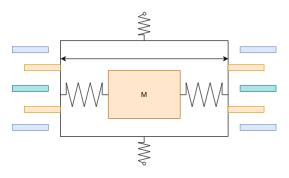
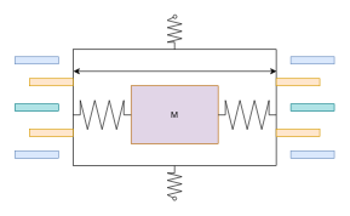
  <mxCell id="0" />
  <mxCell id="1" parent="0" />
  <mxCell id="2" value="" style="rounded=0;whiteSpace=wrap;html=1;" vertex="1" parent="1"><mxGeometry x="100" y="67.5" width="280" height="160" as="geometry" /></mxCell>
- <mxCell id="3" value="M" style="rounded=0;whiteSpace=wrap;html=1;fillColor=#ffe6cc;strokeColor=#b46504;" vertex="1" parent="1"><mxGeometry x="180" y="117.5" width="120" height="80" as="geometry" /></mxCell>
+ <mxCell id="3" value="M" style="rounded=0;whiteSpace=wrap;html=1;fillColor=#e1d5e7;strokeColor=#b46504;" vertex="1" parent="1"><mxGeometry x="180" y="117.5" width="120" height="80" as="geometry" /></mxCell>
  <mxCell id="4" value="" style="endArrow=classic;startArrow=classic;html=1;rounded=0;" edge="1" parent="1"><mxGeometry width="50" height="50" relative="1" as="geometry"><mxPoint x="100.5" y="97.5" as="sourcePoint" /><mxPoint x="380.5" y="97.5" as="targetPoint" /></mxGeometry></mxCell>
  <mxCell id="5" value="" style="rounded=0;whiteSpace=wrap;html=1;fillColor=#dae8fc;strokeColor=#6c8ebf;" vertex="1" parent="1"><mxGeometry x="400" y="207.5" width="60" height="10" as="geometry" /></mxCell>
  <mxCell id="6" value="" style="rounded=0;whiteSpace=wrap;html=1;fillColor=#ffe6cc;strokeColor=#d79b00;" vertex="1" parent="1"><mxGeometry x="380" y="177.5" width="60" height="10" as="geometry" /></mxCell>
  <mxCell id="7" value="" style="rounded=0;whiteSpace=wrap;html=1;fillColor=#b0e3e6;strokeColor=#0e8088;" vertex="1" parent="1"><mxGeometry x="400" y="142.5" width="60" height="10" as="geometry" /></mxCell>
  <mxCell id="8" value="" style="rounded=0;whiteSpace=wrap;html=1;fillColor=#ffe6cc;strokeColor=#d79b00;" vertex="1" parent="1"><mxGeometry x="380" y="107.5" width="60" height="10" as="geometry" /></mxCell>
  <mxCell id="9" value="" style="rounded=0;whiteSpace=wrap;html=1;fillColor=#dae8fc;strokeColor=#6c8ebf;" vertex="1" parent="1"><mxGeometry x="400" y="77.5" width="60" height="10" as="geometry" /></mxCell>
  <mxCell id="10" value="" style="rounded=0;whiteSpace=wrap;html=1;fillColor=#dae8fc;strokeColor=#6c8ebf;" vertex="1" parent="1"><mxGeometry x="20" y="207.5" width="60" height="10" as="geometry" /></mxCell>
  <mxCell id="11" value="" style="rounded=0;whiteSpace=wrap;html=1;fillColor=#ffe6cc;strokeColor=#d79b00;" vertex="1" parent="1"><mxGeometry x="40" y="177.5" width="60" height="10" as="geometry" /></mxCell>
  <mxCell id="12" value="" style="rounded=0;whiteSpace=wrap;html=1;fillColor=#b0e3e6;strokeColor=#0e8088;" vertex="1" parent="1"><mxGeometry x="20" y="142.5" width="60" height="10" as="geometry" /></mxCell>
  <mxCell id="13" value="" style="rounded=0;whiteSpace=wrap;html=1;fillColor=#ffe6cc;strokeColor=#d79b00;" vertex="1" parent="1"><mxGeometry x="40" y="107.5" width="60" height="10" as="geometry" /></mxCell>
  <mxCell id="14" value="" style="rounded=0;whiteSpace=wrap;html=1;fillColor=#dae8fc;strokeColor=#6c8ebf;" vertex="1" parent="1"><mxGeometry x="20" y="77.5" width="60" height="10" as="geometry" /></mxCell>
  <mxCell id="15" value="" style="endArrow=none;html=1;rounded=0;" edge="1" parent="1"><mxGeometry width="50" height="50" relative="1" as="geometry"><mxPoint x="230" y="267.5" as="sourcePoint" /><mxPoint x="250" y="262.5" as="targetPoint" /></mxGeometry></mxCell>
  <mxCell id="16" value="" style="endArrow=none;html=1;rounded=0;" edge="1" parent="1"><mxGeometry width="50" height="50" relative="1" as="geometry"><mxPoint x="230" y="257.5" as="sourcePoint" /><mxPoint x="250" y="262.5" as="targetPoint" /></mxGeometry></mxCell>
  <mxCell id="17" value="" style="endArrow=none;html=1;rounded=0;" edge="1" parent="1"><mxGeometry width="50" height="50" relative="1" as="geometry"><mxPoint x="230" y="257.5" as="sourcePoint" /><mxPoint x="250" y="252.5" as="targetPoint" /></mxGeometry></mxCell>
  <mxCell id="18" value="" style="endArrow=none;html=1;rounded=0;" edge="1" parent="1"><mxGeometry width="50" height="50" relative="1" as="geometry"><mxPoint x="230" y="247.5" as="sourcePoint" /><mxPoint x="250" y="252.5" as="targetPoint" /></mxGeometry></mxCell>
  <mxCell id="19" value="" style="endArrow=none;html=1;rounded=0;" edge="1" parent="1"><mxGeometry width="50" height="50" relative="1" as="geometry"><mxPoint x="230" y="247.5" as="sourcePoint" /><mxPoint x="250" y="242.5" as="targetPoint" /></mxGeometry></mxCell>
  <mxCell id="20" value="" style="endArrow=none;html=1;rounded=0;" edge="1" parent="1"><mxGeometry width="50" height="50" relative="1" as="geometry"><mxPoint x="230" y="237.5" as="sourcePoint" /><mxPoint x="250" y="242.5" as="targetPoint" /></mxGeometry></mxCell>
  <mxCell id="21" value="" style="endArrow=none;html=1;rounded=0;" edge="1" parent="1"><mxGeometry width="50" height="50" relative="1" as="geometry"><mxPoint x="230" y="237.5" as="sourcePoint" /><mxPoint x="240" y="227.5" as="targetPoint" /><Array as="points"><mxPoint x="240" y="237.5" /></Array></mxGeometry></mxCell>
  <mxCell id="22" value="" style="endArrow=none;html=1;rounded=0;" edge="1" parent="1"><mxGeometry width="50" height="50" relative="1" as="geometry"><mxPoint x="240" y="272.5" as="sourcePoint" /><mxPoint x="230" y="267.5" as="targetPoint" /><Array as="points" /></mxGeometry></mxCell>
  <mxCell id="23" value="" style="ellipse;whiteSpace=wrap;html=1;aspect=fixed;" vertex="1" parent="1"><mxGeometry x="237.5" y="270" width="5" height="5" as="geometry" /></mxCell>
  <mxCell id="24" value="" style="endArrow=none;html=1;rounded=0;" edge="1" parent="1"><mxGeometry width="50" height="50" relative="1" as="geometry"><mxPoint x="230" y="57.5" as="sourcePoint" /><mxPoint x="250" y="52.5" as="targetPoint" /></mxGeometry></mxCell>
  <mxCell id="25" value="" style="endArrow=none;html=1;rounded=0;" edge="1" parent="1"><mxGeometry width="50" height="50" relative="1" as="geometry"><mxPoint x="230" y="47.5" as="sourcePoint" /><mxPoint x="250" y="52.5" as="targetPoint" /></mxGeometry></mxCell>
  <mxCell id="26" value="" style="endArrow=none;html=1;rounded=0;" edge="1" parent="1"><mxGeometry width="50" height="50" relative="1" as="geometry"><mxPoint x="230" y="47.5" as="sourcePoint" /><mxPoint x="250" y="42.5" as="targetPoint" /></mxGeometry></mxCell>
  <mxCell id="27" value="" style="endArrow=none;html=1;rounded=0;" edge="1" parent="1"><mxGeometry width="50" height="50" relative="1" as="geometry"><mxPoint x="230" y="37.5" as="sourcePoint" /><mxPoint x="250" y="42.5" as="targetPoint" /></mxGeometry></mxCell>
  <mxCell id="28" value="" style="endArrow=none;html=1;rounded=0;" edge="1" parent="1"><mxGeometry width="50" height="50" relative="1" as="geometry"><mxPoint x="230" y="37.5" as="sourcePoint" /><mxPoint x="250" y="32.5" as="targetPoint" /></mxGeometry></mxCell>
  <mxCell id="29" value="" style="endArrow=none;html=1;rounded=0;" edge="1" parent="1"><mxGeometry width="50" height="50" relative="1" as="geometry"><mxPoint x="230" y="27.5" as="sourcePoint" /><mxPoint x="250" y="32.5" as="targetPoint" /></mxGeometry></mxCell>
  <mxCell id="30" value="" style="endArrow=none;html=1;rounded=0;" edge="1" parent="1"><mxGeometry width="50" height="50" relative="1" as="geometry"><mxPoint x="240" y="67.5" as="sourcePoint" /><mxPoint x="230" y="57.5" as="targetPoint" /><Array as="points"><mxPoint x="240" y="57.5" /></Array></mxGeometry></mxCell>
  <mxCell id="31" value="" style="endArrow=none;html=1;rounded=0;" edge="1" parent="1"><mxGeometry width="50" height="50" relative="1" as="geometry"><mxPoint x="240" y="22.5" as="sourcePoint" /><mxPoint x="230" y="27.5" as="targetPoint" /><Array as="points" /></mxGeometry></mxCell>
  <mxCell id="32" value="" style="ellipse;whiteSpace=wrap;html=1;aspect=fixed;" vertex="1" parent="1"><mxGeometry x="238" y="20" width="5" height="5" as="geometry" /></mxCell>
  <mxCell id="33" value="" style="endArrow=none;html=1;rounded=0;" edge="1" parent="1"><mxGeometry width="50" height="50" relative="1" as="geometry"><mxPoint x="100" y="157.5" as="sourcePoint" /><mxPoint x="110" y="137.5" as="targetPoint" /><Array as="points"><mxPoint x="110" y="157.5" /></Array></mxGeometry></mxCell>
  <mxCell id="34" value="" style="endArrow=none;html=1;rounded=0;" edge="1" parent="1"><mxGeometry width="50" height="50" relative="1" as="geometry"><mxPoint x="120" y="177.5" as="sourcePoint" /><mxPoint x="110" y="137.5" as="targetPoint" /></mxGeometry></mxCell>
  <mxCell id="35" value="" style="endArrow=none;html=1;rounded=0;" edge="1" parent="1"><mxGeometry width="50" height="50" relative="1" as="geometry"><mxPoint x="120" y="177.5" as="sourcePoint" /><mxPoint x="130" y="137.5" as="targetPoint" /></mxGeometry></mxCell>
  <mxCell id="36" value="" style="endArrow=none;html=1;rounded=0;" edge="1" parent="1"><mxGeometry width="50" height="50" relative="1" as="geometry"><mxPoint x="140" y="177.5" as="sourcePoint" /><mxPoint x="130" y="137.5" as="targetPoint" /></mxGeometry></mxCell>
  <mxCell id="37" value="" style="endArrow=none;html=1;rounded=0;" edge="1" parent="1"><mxGeometry width="50" height="50" relative="1" as="geometry"><mxPoint x="140" y="177.5" as="sourcePoint" /><mxPoint x="150" y="137.5" as="targetPoint" /></mxGeometry></mxCell>
  <mxCell id="38" value="" style="endArrow=none;html=1;rounded=0;" edge="1" parent="1"><mxGeometry width="50" height="50" relative="1" as="geometry"><mxPoint x="160" y="177.5" as="sourcePoint" /><mxPoint x="150" y="137.5" as="targetPoint" /></mxGeometry></mxCell>
  <mxCell id="39" value="" style="endArrow=none;html=1;rounded=0;" edge="1" parent="1"><mxGeometry width="50" height="50" relative="1" as="geometry"><mxPoint x="160" y="177.5" as="sourcePoint" /><mxPoint x="170" y="137.5" as="targetPoint" /></mxGeometry></mxCell>
  <mxCell id="40" value="" style="endArrow=none;html=1;rounded=0;" edge="1" parent="1"><mxGeometry width="50" height="50" relative="1" as="geometry"><mxPoint x="180" y="157.5" as="sourcePoint" /><mxPoint x="170" y="137.5" as="targetPoint" /><Array as="points"><mxPoint x="170" y="157.5" /></Array></mxGeometry></mxCell>
  <mxCell id="41" value="" style="endArrow=none;html=1;rounded=0;" edge="1" parent="1"><mxGeometry width="50" height="50" relative="1" as="geometry"><mxPoint x="300" y="157.5" as="sourcePoint" /><mxPoint x="310" y="137.5" as="targetPoint" /><Array as="points"><mxPoint x="310" y="157.5" /></Array></mxGeometry></mxCell>
  <mxCell id="42" value="" style="endArrow=none;html=1;rounded=0;" edge="1" parent="1"><mxGeometry width="50" height="50" relative="1" as="geometry"><mxPoint x="320" y="177.5" as="sourcePoint" /><mxPoint x="310" y="137.5" as="targetPoint" /></mxGeometry></mxCell>
  <mxCell id="43" value="" style="endArrow=none;html=1;rounded=0;" edge="1" parent="1"><mxGeometry width="50" height="50" relative="1" as="geometry"><mxPoint x="320" y="177.5" as="sourcePoint" /><mxPoint x="330" y="137.5" as="targetPoint" /></mxGeometry></mxCell>
  <mxCell id="44" value="" style="endArrow=none;html=1;rounded=0;" edge="1" parent="1"><mxGeometry width="50" height="50" relative="1" as="geometry"><mxPoint x="340" y="177.5" as="sourcePoint" /><mxPoint x="330" y="137.5" as="targetPoint" /></mxGeometry></mxCell>
  <mxCell id="45" value="" style="endArrow=none;html=1;rounded=0;" edge="1" parent="1"><mxGeometry width="50" height="50" relative="1" as="geometry"><mxPoint x="340" y="177.5" as="sourcePoint" /><mxPoint x="350" y="137.5" as="targetPoint" /></mxGeometry></mxCell>
  <mxCell id="46" value="" style="endArrow=none;html=1;rounded=0;" edge="1" parent="1"><mxGeometry width="50" height="50" relative="1" as="geometry"><mxPoint x="360" y="177.5" as="sourcePoint" /><mxPoint x="350" y="137.5" as="targetPoint" /></mxGeometry></mxCell>
  <mxCell id="47" value="" style="endArrow=none;html=1;rounded=0;" edge="1" parent="1"><mxGeometry width="50" height="50" relative="1" as="geometry"><mxPoint x="360" y="177.5" as="sourcePoint" /><mxPoint x="370" y="137.5" as="targetPoint" /></mxGeometry></mxCell>
  <mxCell id="48" value="" style="endArrow=none;html=1;rounded=0;" edge="1" parent="1"><mxGeometry width="50" height="50" relative="1" as="geometry"><mxPoint x="380" y="157.5" as="sourcePoint" /><mxPoint x="370" y="137.5" as="targetPoint" /><Array as="points"><mxPoint x="370" y="157.5" /></Array></mxGeometry></mxCell>
